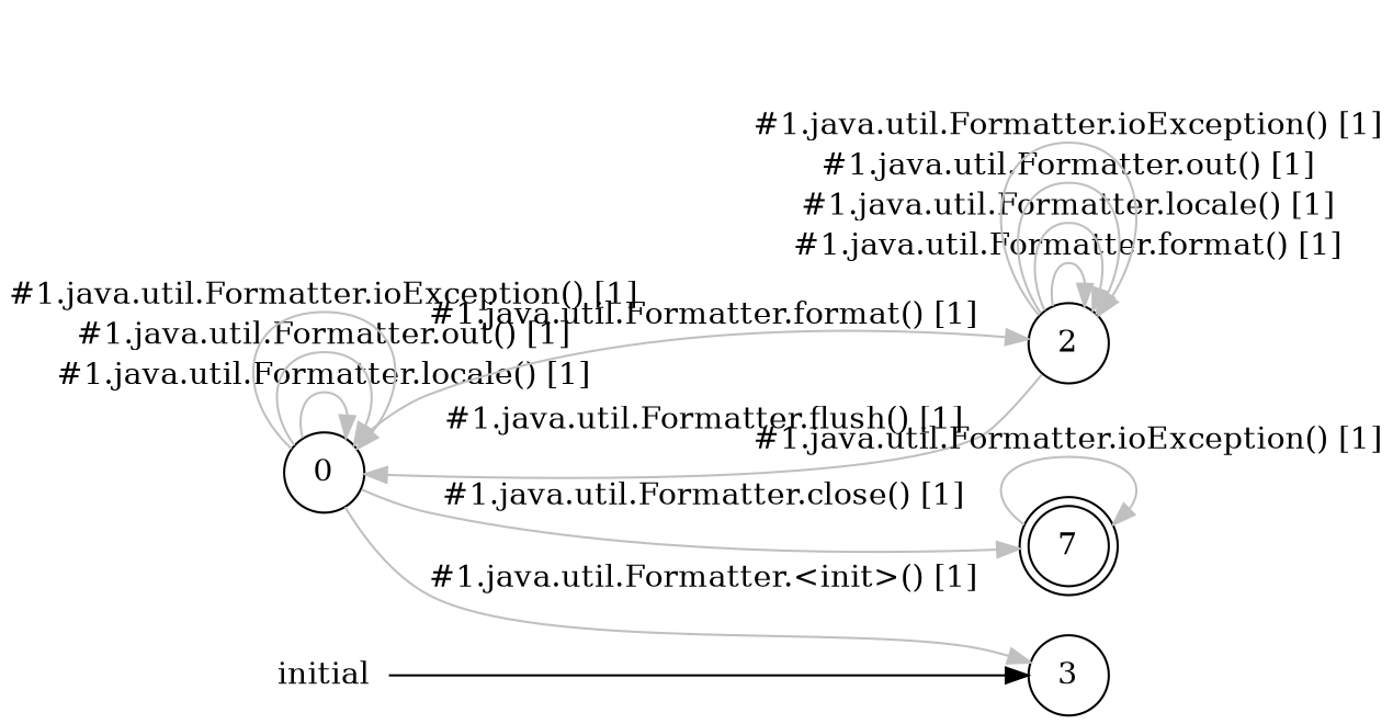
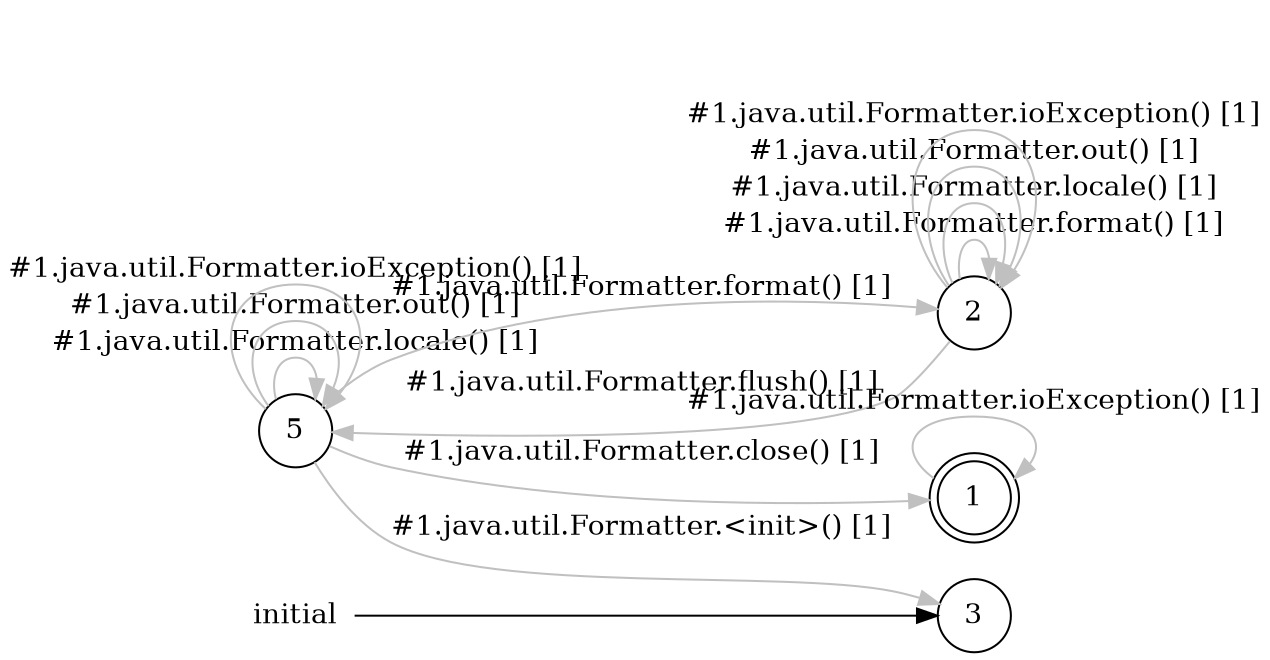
  digraph {
    rankdir=LR
    node [shape=circle]
    edge [color=gray style="setlinewidth(1)"]
-   0
+   0 [label=5]
    2
-   1 [shape=doublecircle label=7]
+   1 [shape=doublecircle]
    3
    initial [shape=plaintext]
    0 -> 0 [label="#1.java.util.Formatter.locale() [1]"]
    0 -> 0 [label="#1.java.util.Formatter.out() [1]"]
    0 -> 0 [label="#1.java.util.Formatter.ioException() [1]"]
    0 -> 2 [label="#1.java.util.Formatter.format() [1]"]
    0 -> 1 [label="#1.java.util.Formatter.close() [1]"]
    0 -> 3 [label="#1.java.util.Formatter.<init>() [1]"]
    2 -> 0 [label="#1.java.util.Formatter.flush() [1]"]
    2 -> 2 [label="#1.java.util.Formatter.format() [1]"]
    2 -> 2 [label="#1.java.util.Formatter.locale() [1]"]
    2 -> 2 [label="#1.java.util.Formatter.out() [1]"]
    2 -> 2 [label="#1.java.util.Formatter.ioException() [1]"]
    1 -> 1 [label="#1.java.util.Formatter.ioException() [1]"]
    initial -> 3 [color="" style=""]
  }
